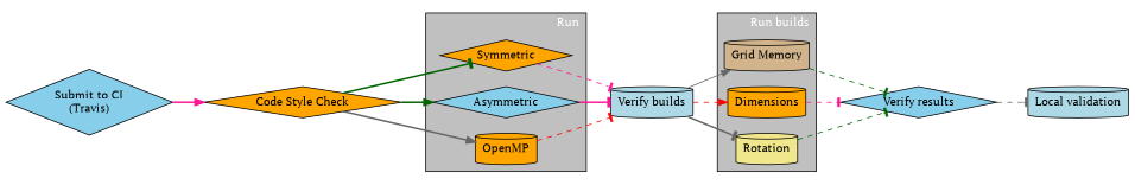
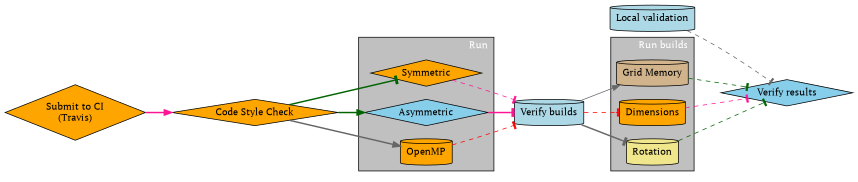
  digraph {
    concentrate=true
    fontcolor=white
    fontname="PT Serif"
    labeljust=r
    rankdir=LR
    node [fillcolor=orange fontname="PT Serif" shape=cylinder style=filled]
    edge [arrowhead=tee color=deeppink fontname="PT Serif" style=dashed]
    n1 [label=Symmetric shape=diamond]
    n2 [fillcolor=skyblue label=Asymmetric shape=diamond]
    n3 [label=OpenMP]
    n4 [fillcolor=tan label="Grid Memory"]
    n5 [label=Dimensions]
    n6 [fillcolor=khaki label=Rotation]
    n7 [fillcolor=lightblue label="Verify builds"]
    n8 [fillcolor=skyblue label="Verify results" shape=diamond]
-   n9 [fillcolor=skyblue label="Submit to CI\n(Travis)" shape=diamond]
+   n9 [label="Submit to CI\n(Travis)" shape=diamond]
    n10 [label="Code Style Check" shape=diamond]
    n11 [fillcolor=lightblue label="Local validation"]
    subgraph cluster_1 {
      bgcolor=grey
      label=Run
      style=filled
      n1
      n2
      n3
    }
    subgraph cluster_2 {
      bgcolor=grey
      label="Run builds"
      style=filled
      n4
      n5
      n6
    }
    n1 -> n7
    n2 -> n7 [style=bold]
    n3 -> n7 [color=red]
    n4 -> n8 [color=darkgreen]
    n5 -> n8
    n6 -> n8 [color=darkgreen]
    n7 -> n4 [arrowhead=normal color=gray40 style=solid]
-   n7 -> n5 [arrowhead=normal color=red]
+   n7 -> n5 [color=red]
    n7 -> n6 [color=gray40 style=bold]
-   n8 -> n11 [color=gray40]
+   n11 -> n8 [color=gray40]
    n9 -> n10 [arrowhead=normal style=bold]
    n10 -> n1 [color=darkgreen style=bold]
    n10 -> n2 [arrowhead=normal color=darkgreen style=bold]
    n10 -> n3 [arrowhead=normal color=gray40 style=bold]
  }
